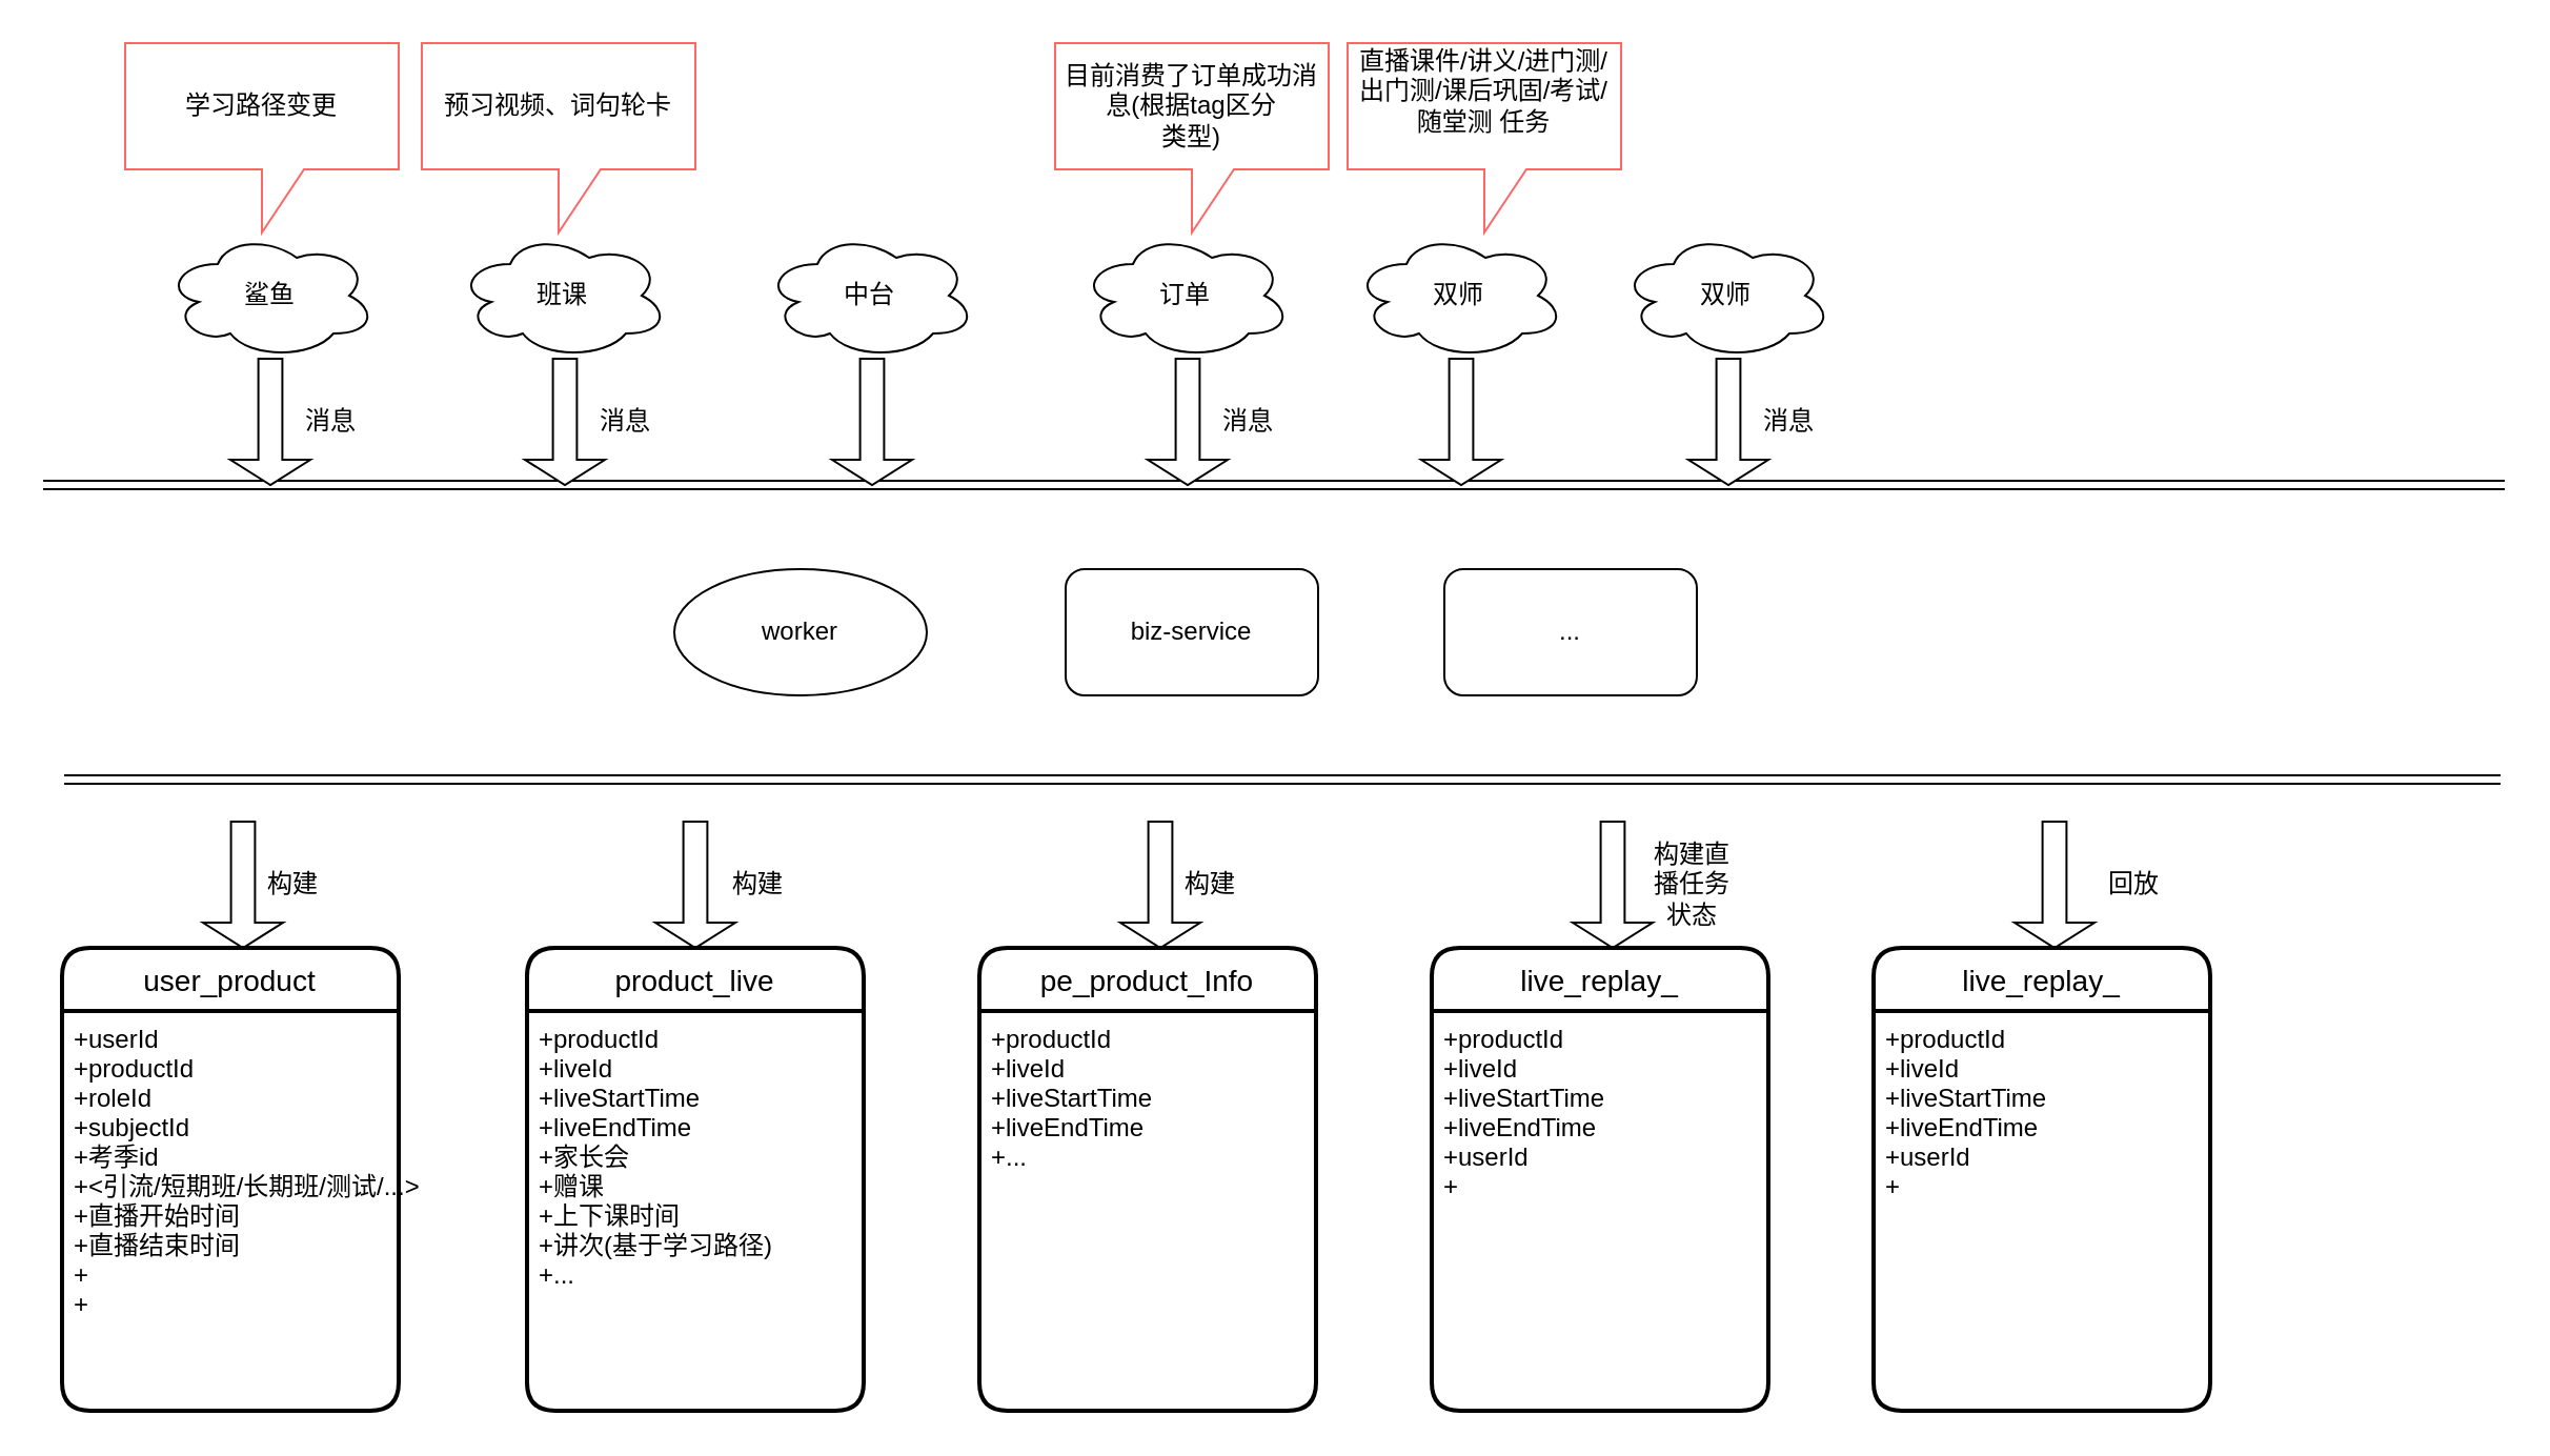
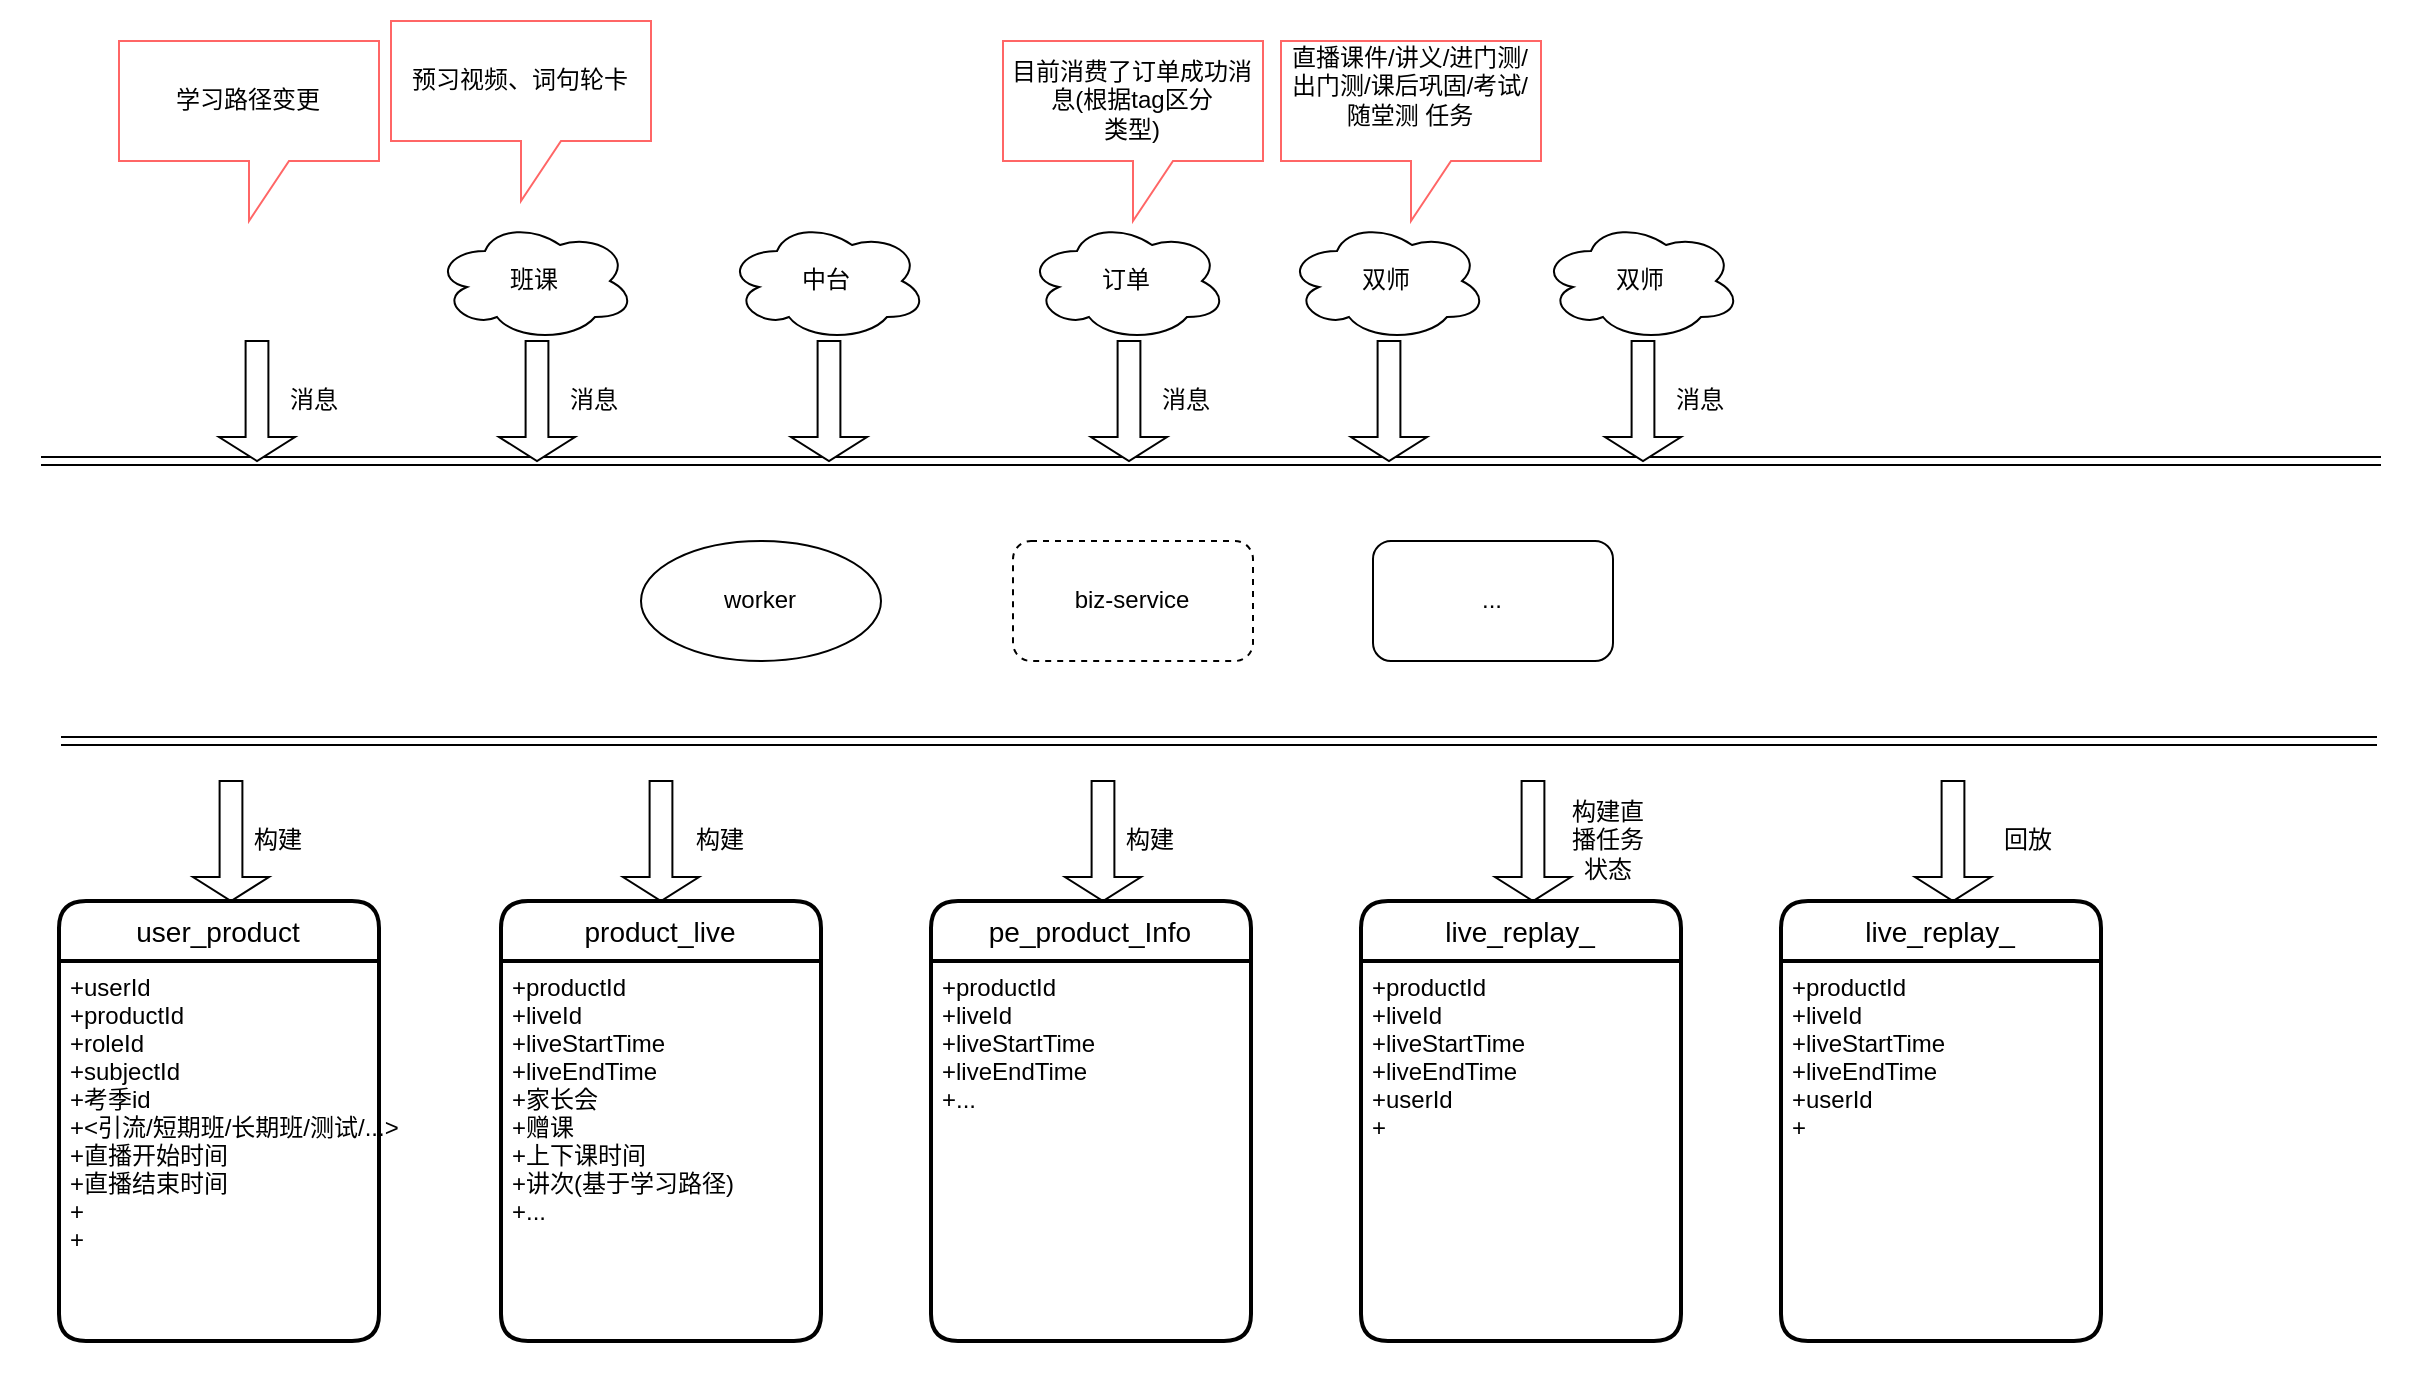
  <mxCell id="0" />
  <mxCell id="1" parent="0" />
- <mxCell id="2" value="鲨鱼" style="ellipse;shape=cloud;whiteSpace=wrap;html=1;align=center;" parent="1" vertex="1"><mxGeometry x="78" y="110" width="100" height="60" as="geometry" /></mxCell>
  <mxCell id="3" value="" style="shape=link;html=1;" parent="1" edge="1"><mxGeometry width="100" relative="1" as="geometry"><mxPoint x="20" y="230" as="sourcePoint" /><mxPoint x="1190" y="230" as="targetPoint" /></mxGeometry></mxCell>
  <mxCell id="4" value="" style="shape=singleArrow;direction=south;whiteSpace=wrap;html=1;" parent="1" vertex="1"><mxGeometry x="109" y="170" width="38" height="60" as="geometry" /></mxCell>
  <mxCell id="5" value="消息" style="text;html=1;strokeColor=none;fillColor=none;align=center;verticalAlign=middle;whiteSpace=wrap;rounded=0;" parent="1" vertex="1"><mxGeometry x="137" y="190" width="40" height="20" as="geometry" /></mxCell>
  <mxCell id="6" value="班课" style="ellipse;shape=cloud;whiteSpace=wrap;html=1;align=center;" parent="1" vertex="1"><mxGeometry x="217" y="110" width="100" height="60" as="geometry" /></mxCell>
  <mxCell id="7" value="" style="shape=singleArrow;direction=south;whiteSpace=wrap;html=1;" parent="1" vertex="1"><mxGeometry x="249" y="170" width="38" height="60" as="geometry" /></mxCell>
  <mxCell id="8" value="消息" style="text;html=1;strokeColor=none;fillColor=none;align=center;verticalAlign=middle;whiteSpace=wrap;rounded=0;" parent="1" vertex="1"><mxGeometry x="277" y="190" width="40" height="20" as="geometry" /></mxCell>
  <mxCell id="9" value="worker" style="ellipse;whiteSpace=wrap;html=1;" parent="1" vertex="1"><mxGeometry x="320" y="270" width="120" height="60" as="geometry" /></mxCell>
- <mxCell id="10" value="biz-service" style="rounded=1;whiteSpace=wrap;html=1;" parent="1" vertex="1"><mxGeometry x="506" y="270" width="120" height="60" as="geometry" /></mxCell>
+ <mxCell id="10" value="biz-service" style="rounded=1;whiteSpace=wrap;html=1;dashed=1;" parent="1" vertex="1"><mxGeometry x="506" y="270" width="120" height="60" as="geometry" /></mxCell>
  <mxCell id="11" value="&lt;span&gt;...&lt;/span&gt;" style="rounded=1;whiteSpace=wrap;html=1;" parent="1" vertex="1"><mxGeometry x="686" y="270" width="120" height="60" as="geometry" /></mxCell>
  <mxCell id="12" value="中台" style="ellipse;shape=cloud;whiteSpace=wrap;html=1;align=center;" parent="1" vertex="1"><mxGeometry x="363" y="110" width="100" height="60" as="geometry" /></mxCell>
  <mxCell id="13" value="" style="shape=singleArrow;direction=south;whiteSpace=wrap;html=1;" parent="1" vertex="1"><mxGeometry x="395" y="170" width="38" height="60" as="geometry" /></mxCell>
  <mxCell id="14" value="订单" style="ellipse;shape=cloud;whiteSpace=wrap;html=1;align=center;" parent="1" vertex="1"><mxGeometry x="513" y="110" width="100" height="60" as="geometry" /></mxCell>
  <mxCell id="15" value="" style="shape=singleArrow;direction=south;whiteSpace=wrap;html=1;" parent="1" vertex="1"><mxGeometry x="545" y="170" width="38" height="60" as="geometry" /></mxCell>
  <mxCell id="16" value="消息" style="text;html=1;strokeColor=none;fillColor=none;align=center;verticalAlign=middle;whiteSpace=wrap;rounded=0;" parent="1" vertex="1"><mxGeometry x="573" y="190" width="40" height="20" as="geometry" /></mxCell>
  <mxCell id="17" value="" style="shape=link;html=1;" parent="1" edge="1"><mxGeometry width="100" relative="1" as="geometry"><mxPoint x="30" y="370" as="sourcePoint" /><mxPoint x="1188" y="370" as="targetPoint" /></mxGeometry></mxCell>
  <mxCell id="18" value="" style="shape=singleArrow;direction=south;whiteSpace=wrap;html=1;" parent="1" vertex="1"><mxGeometry x="96" y="390" width="38" height="60" as="geometry" /></mxCell>
  <mxCell id="19" value="" style="shape=singleArrow;direction=south;whiteSpace=wrap;html=1;" parent="1" vertex="1"><mxGeometry x="311" y="390" width="38" height="60" as="geometry" /></mxCell>
  <mxCell id="20" value="构建" style="text;html=1;strokeColor=none;fillColor=none;align=center;verticalAlign=middle;whiteSpace=wrap;rounded=0;" parent="1" vertex="1"><mxGeometry x="119" y="410" width="40" height="20" as="geometry" /></mxCell>
  <mxCell id="21" value="构建" style="text;html=1;strokeColor=none;fillColor=none;align=center;verticalAlign=middle;whiteSpace=wrap;rounded=0;" parent="1" vertex="1"><mxGeometry x="340" y="410" width="40" height="20" as="geometry" /></mxCell>
  <mxCell id="22" value="双师" style="ellipse;shape=cloud;whiteSpace=wrap;html=1;align=center;" vertex="1" parent="1"><mxGeometry x="643" y="110" width="100" height="60" as="geometry" /></mxCell>
  <mxCell id="23" value="" style="shape=singleArrow;direction=south;whiteSpace=wrap;html=1;" vertex="1" parent="1"><mxGeometry x="675" y="170" width="38" height="60" as="geometry" /></mxCell>
  <mxCell id="24" value="" style="shape=singleArrow;direction=south;whiteSpace=wrap;html=1;" vertex="1" parent="1"><mxGeometry x="532" y="390" width="38" height="60" as="geometry" /></mxCell>
  <mxCell id="25" value="构建" style="text;html=1;strokeColor=none;fillColor=none;align=center;verticalAlign=middle;whiteSpace=wrap;rounded=0;" vertex="1" parent="1"><mxGeometry x="555" y="410" width="40" height="20" as="geometry" /></mxCell>
  <mxCell id="26" value="" style="shape=singleArrow;direction=south;whiteSpace=wrap;html=1;" vertex="1" parent="1"><mxGeometry x="747" y="390" width="38" height="60" as="geometry" /></mxCell>
  <mxCell id="27" value="构建直播任务状态" style="text;html=1;strokeColor=none;fillColor=none;align=center;verticalAlign=middle;whiteSpace=wrap;rounded=0;" vertex="1" parent="1"><mxGeometry x="784" y="410" width="40" height="20" as="geometry" /></mxCell>
  <mxCell id="28" value="双师" style="ellipse;shape=cloud;whiteSpace=wrap;html=1;align=center;" vertex="1" parent="1"><mxGeometry x="770" y="110" width="100" height="60" as="geometry" /></mxCell>
  <mxCell id="29" value="" style="shape=singleArrow;direction=south;whiteSpace=wrap;html=1;" vertex="1" parent="1"><mxGeometry x="802" y="170" width="38" height="60" as="geometry" /></mxCell>
  <mxCell id="30" value="消息" style="text;html=1;strokeColor=none;fillColor=none;align=center;verticalAlign=middle;whiteSpace=wrap;rounded=0;" vertex="1" parent="1"><mxGeometry x="830" y="190" width="40" height="20" as="geometry" /></mxCell>
  <mxCell id="31" value="user_product" style="swimlane;childLayout=stackLayout;horizontal=1;startSize=30;horizontalStack=0;rounded=1;fontSize=14;fontStyle=0;strokeWidth=2;resizeParent=0;resizeLast=1;shadow=0;dashed=0;align=center;" parent="1" vertex="1"><mxGeometry x="29" y="450" width="160" height="220" as="geometry" /></mxCell>
  <mxCell id="32" value="+userId&#10;+productId&#10;+roleId&#10;+subjectId&#10;+考季id&#10;+&lt;引流/短期班/长期班/测试/...&gt;&#10;+直播开始时间&#10;+直播结束时间&#10;+&#10;+" style="align=left;strokeColor=none;fillColor=none;spacingLeft=4;fontSize=12;verticalAlign=top;resizable=0;rotatable=0;part=1;" parent="31" vertex="1"><mxGeometry y="30" width="160" height="190" as="geometry" /></mxCell>
  <mxCell id="33" value="live_replay_" style="swimlane;childLayout=stackLayout;horizontal=1;startSize=30;horizontalStack=0;rounded=1;fontSize=14;fontStyle=0;strokeWidth=2;resizeParent=0;resizeLast=1;shadow=0;dashed=0;align=center;" vertex="1" parent="1"><mxGeometry x="680" y="450" width="160" height="220" as="geometry" /></mxCell>
  <mxCell id="34" value="+productId&#10;+liveId&#10;+liveStartTime&#10;+liveEndTime&#10;+userId&#10;+" style="align=left;strokeColor=none;fillColor=none;spacingLeft=4;fontSize=12;verticalAlign=top;resizable=0;rotatable=0;part=1;" vertex="1" parent="33"><mxGeometry y="30" width="160" height="190" as="geometry" /></mxCell>
  <mxCell id="35" value="product_live" style="swimlane;childLayout=stackLayout;horizontal=1;startSize=30;horizontalStack=0;rounded=1;fontSize=14;fontStyle=0;strokeWidth=2;resizeParent=0;resizeLast=1;shadow=0;dashed=0;align=center;" parent="1" vertex="1"><mxGeometry x="250" y="450" width="160" height="220" as="geometry" /></mxCell>
  <mxCell id="36" value="+productId&#10;+liveId&#10;+liveStartTime&#10;+liveEndTime&#10;+家长会&#10;+赠课&#10;+上下课时间&#10;+讲次(基于学习路径)&#10;+..." style="align=left;strokeColor=none;fillColor=none;spacingLeft=4;fontSize=12;verticalAlign=top;resizable=0;rotatable=0;part=1;" parent="35" vertex="1"><mxGeometry y="30" width="160" height="190" as="geometry" /></mxCell>
  <mxCell id="37" value="pe_product_Info" style="swimlane;childLayout=stackLayout;horizontal=1;startSize=30;horizontalStack=0;rounded=1;fontSize=14;fontStyle=0;strokeWidth=2;resizeParent=0;resizeLast=1;shadow=0;dashed=0;align=center;" vertex="1" parent="1"><mxGeometry x="465" y="450" width="160" height="220" as="geometry" /></mxCell>
  <mxCell id="38" value="+productId&#10;+liveId&#10;+liveStartTime&#10;+liveEndTime&#10;+..." style="align=left;strokeColor=none;fillColor=none;spacingLeft=4;fontSize=12;verticalAlign=top;resizable=0;rotatable=0;part=1;" vertex="1" parent="37"><mxGeometry y="30" width="160" height="190" as="geometry" /></mxCell>
  <mxCell id="39" value="" style="shape=singleArrow;direction=south;whiteSpace=wrap;html=1;" vertex="1" parent="1"><mxGeometry x="957" y="390" width="38" height="60" as="geometry" /></mxCell>
  <mxCell id="40" value="回放" style="text;html=1;strokeColor=none;fillColor=none;align=center;verticalAlign=middle;whiteSpace=wrap;rounded=0;" vertex="1" parent="1"><mxGeometry x="994" y="410" width="40" height="20" as="geometry" /></mxCell>
  <mxCell id="41" value="live_replay_" style="swimlane;childLayout=stackLayout;horizontal=1;startSize=30;horizontalStack=0;rounded=1;fontSize=14;fontStyle=0;strokeWidth=2;resizeParent=0;resizeLast=1;shadow=0;dashed=0;align=center;" vertex="1" parent="1"><mxGeometry x="890" y="450" width="160" height="220" as="geometry" /></mxCell>
  <mxCell id="42" value="+productId&#10;+liveId&#10;+liveStartTime&#10;+liveEndTime&#10;+userId&#10;+" style="align=left;strokeColor=none;fillColor=none;spacingLeft=4;fontSize=12;verticalAlign=top;resizable=0;rotatable=0;part=1;" vertex="1" parent="41"><mxGeometry y="30" width="160" height="190" as="geometry" /></mxCell>
  <mxCell id="43" value="&lt;div&gt;直播课件/&lt;span&gt;讲义/进门测/出门测/课后巩固/考试/随堂测 任务&lt;/span&gt;&lt;/div&gt;&lt;div&gt;&lt;br&gt;&lt;/div&gt;" style="shape=callout;whiteSpace=wrap;html=1;perimeter=calloutPerimeter;strokeColor=#FF6666;" vertex="1" parent="1"><mxGeometry x="640" y="20" width="130" height="90" as="geometry" /></mxCell>
  <mxCell id="44" value="目前消费了订单成功消息(根据tag区分&lt;br&gt;类型)" style="shape=callout;whiteSpace=wrap;html=1;perimeter=calloutPerimeter;strokeColor=#FF6666;" vertex="1" parent="1"><mxGeometry x="501" y="20" width="130" height="90" as="geometry" /></mxCell>
- <mxCell id="45" value="预习视频、词句轮卡" style="shape=callout;whiteSpace=wrap;html=1;perimeter=calloutPerimeter;strokeColor=#FF6666;" vertex="1" parent="1"><mxGeometry x="200" y="20" width="130" height="90" as="geometry" /></mxCell>
+ <mxCell id="45" value="预习视频、词句轮卡" style="shape=callout;whiteSpace=wrap;html=1;perimeter=calloutPerimeter;strokeColor=#FF6666;" vertex="1" parent="1"><mxGeometry x="195" y="10" width="130" height="90" as="geometry" /></mxCell>
  <mxCell id="46" value="学习路径变更" style="shape=callout;whiteSpace=wrap;html=1;perimeter=calloutPerimeter;strokeColor=#FF6666;" vertex="1" parent="1"><mxGeometry x="59" y="20" width="130" height="90" as="geometry" /></mxCell>
